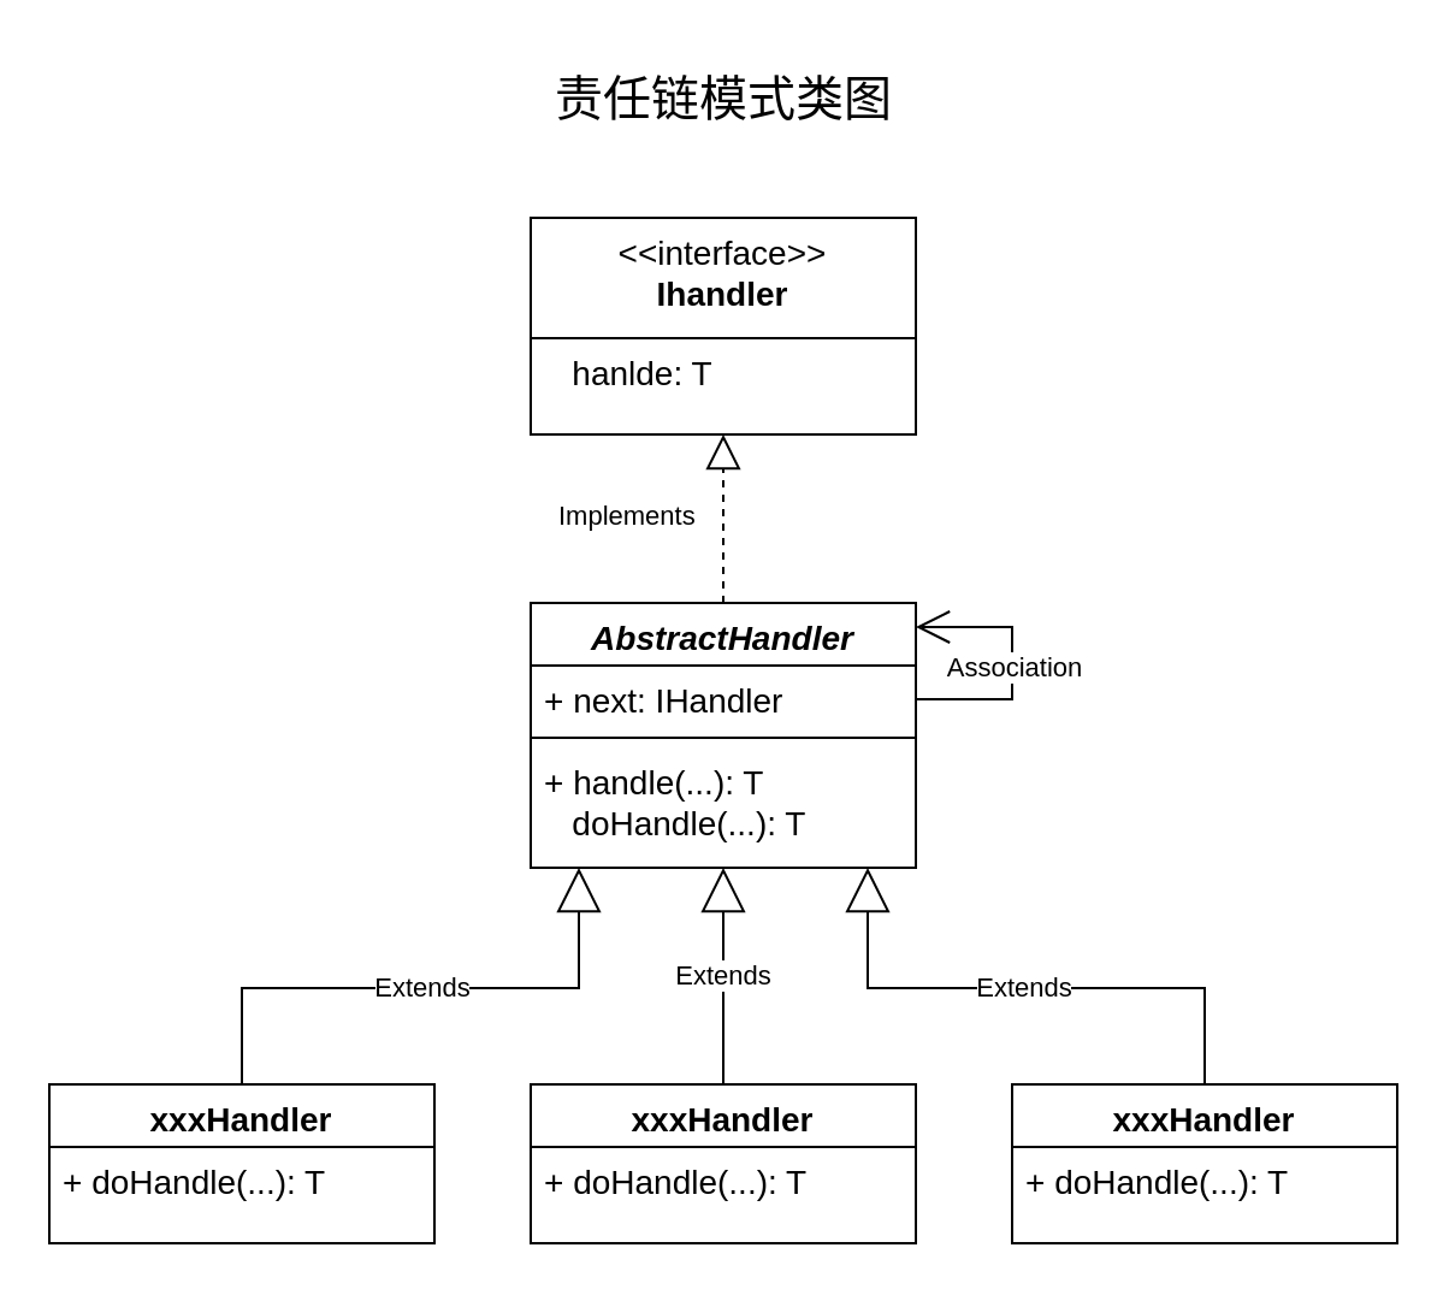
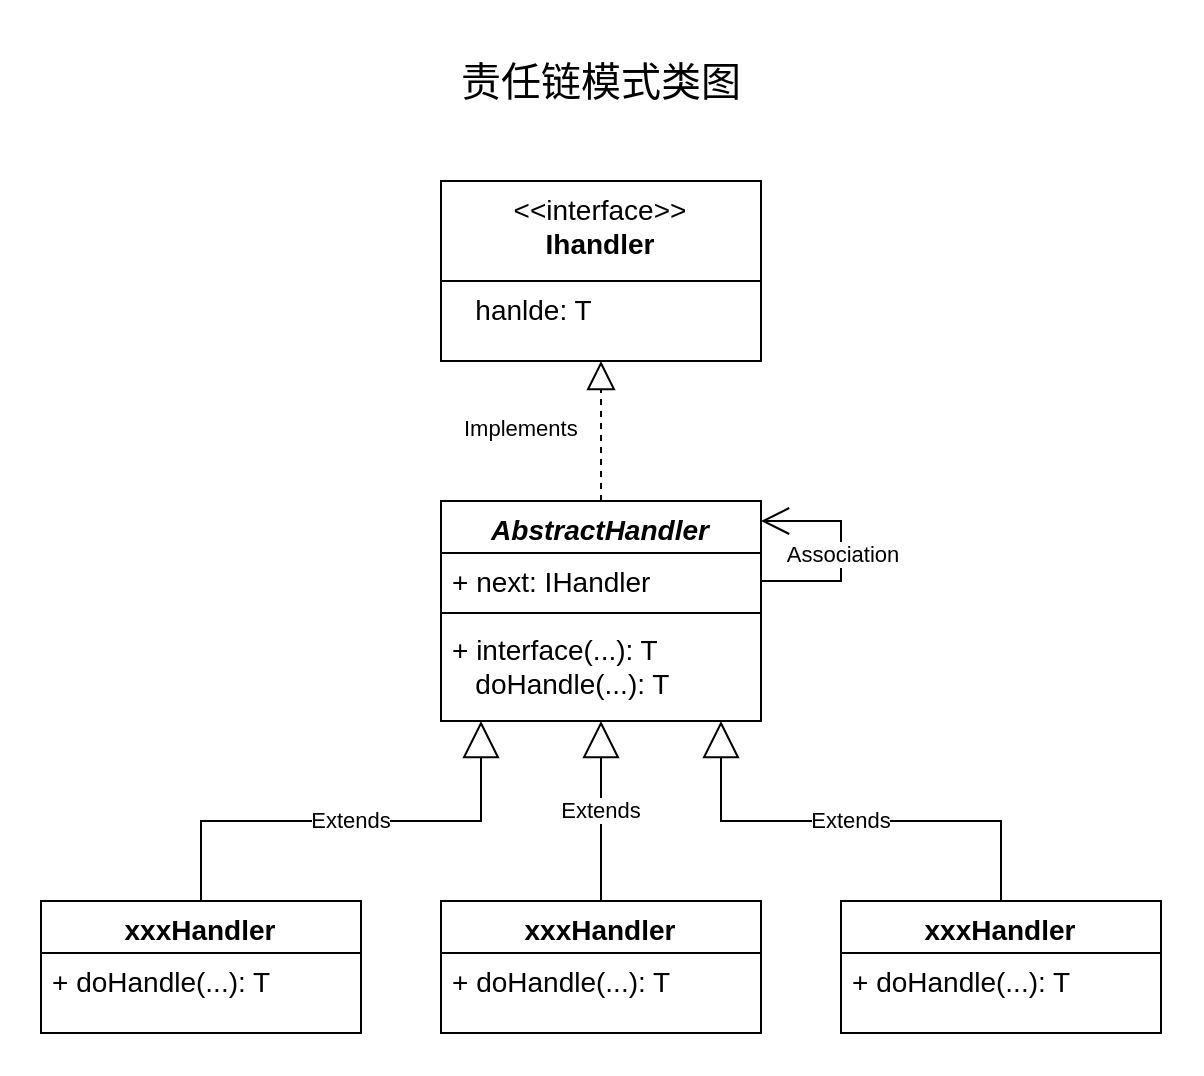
  <mxCell id="0" />
  <mxCell id="1" parent="0" />
  <mxCell id="2" value="&lt;font style=&quot;font-size: 14px;&quot;&gt;&lt;span style=&quot;font-weight: normal;&quot;&gt;&amp;lt;&amp;lt;interface&amp;gt;&amp;gt;&lt;br&gt;&lt;/span&gt;Ihandler&lt;/font&gt;" style="swimlane;fontStyle=1;align=center;verticalAlign=top;childLayout=stackLayout;horizontal=1;startSize=50;horizontalStack=0;resizeParent=1;resizeParentMax=0;resizeLast=0;collapsible=1;marginBottom=0;whiteSpace=wrap;html=1;" vertex="1" parent="1"><mxGeometry x="220" y="90" width="160" height="90" as="geometry"><mxRectangle x="240" y="140" width="110" height="40" as="alternateBounds" /></mxGeometry></mxCell>
  <mxCell id="3" value="&lt;font style=&quot;font-size: 14px;&quot;&gt;&amp;nbsp; &amp;nbsp;hanlde: T&lt;/font&gt;" style="text;strokeColor=none;fillColor=none;align=left;verticalAlign=top;spacingLeft=4;spacingRight=4;overflow=hidden;rotatable=0;points=[[0,0.5],[1,0.5]];portConstraint=eastwest;whiteSpace=wrap;html=1;" vertex="1" parent="2"><mxGeometry y="50" width="160" height="40" as="geometry" /></mxCell>
  <mxCell id="4" value="&lt;i&gt;AbstractHandler&lt;/i&gt;" style="swimlane;fontStyle=1;align=center;verticalAlign=top;childLayout=stackLayout;horizontal=1;startSize=26;horizontalStack=0;resizeParent=1;resizeParentMax=0;resizeLast=0;collapsible=1;marginBottom=0;whiteSpace=wrap;html=1;fontSize=14;" vertex="1" parent="1"><mxGeometry x="220" y="250" width="160" height="110" as="geometry" /></mxCell>
  <mxCell id="5" value="+ next: IHandler" style="text;strokeColor=none;fillColor=none;align=left;verticalAlign=top;spacingLeft=4;spacingRight=4;overflow=hidden;rotatable=0;points=[[0,0.5],[1,0.5]];portConstraint=eastwest;whiteSpace=wrap;html=1;fontSize=14;" vertex="1" parent="4"><mxGeometry y="26" width="160" height="26" as="geometry" /></mxCell>
  <mxCell id="6" value="" style="line;strokeWidth=1;fillColor=none;align=left;verticalAlign=middle;spacingTop=-1;spacingLeft=3;spacingRight=3;rotatable=0;labelPosition=right;points=[];portConstraint=eastwest;strokeColor=inherit;fontSize=14;" vertex="1" parent="4"><mxGeometry y="52" width="160" height="8" as="geometry" /></mxCell>
- <mxCell id="7" value="+ handle(...): T&lt;br&gt;&amp;nbsp; &amp;nbsp;doHandle(...): T" style="text;strokeColor=none;fillColor=none;align=left;verticalAlign=top;spacingLeft=4;spacingRight=4;overflow=hidden;rotatable=0;points=[[0,0.5],[1,0.5]];portConstraint=eastwest;whiteSpace=wrap;html=1;fontSize=14;" vertex="1" parent="4"><mxGeometry y="60" width="160" height="50" as="geometry" /></mxCell>
+ <mxCell id="7" value="+ interface(...): T&lt;br&gt;&amp;nbsp; &amp;nbsp;doHandle(...): T" style="text;strokeColor=none;fillColor=none;align=left;verticalAlign=top;spacingLeft=4;spacingRight=4;overflow=hidden;rotatable=0;points=[[0,0.5],[1,0.5]];portConstraint=eastwest;whiteSpace=wrap;html=1;fontSize=14;" vertex="1" parent="4"><mxGeometry y="60" width="160" height="50" as="geometry" /></mxCell>
  <mxCell id="8" value="" style="endArrow=block;dashed=1;endFill=0;endSize=12;html=1;rounded=0;exitX=0.5;exitY=0;exitDx=0;exitDy=0;" edge="1" parent="1" source="4"><mxGeometry width="160" relative="1" as="geometry"><mxPoint x="310" y="230" as="sourcePoint" /><mxPoint x="300" y="180" as="targetPoint" /></mxGeometry></mxCell>
  <mxCell id="9" value="xxxHandler" style="swimlane;fontStyle=1;align=center;verticalAlign=top;childLayout=stackLayout;horizontal=1;startSize=26;horizontalStack=0;resizeParent=1;resizeParentMax=0;resizeLast=0;collapsible=1;marginBottom=0;whiteSpace=wrap;html=1;fontSize=14;" vertex="1" parent="1"><mxGeometry x="20" y="450" width="160" height="66" as="geometry" /></mxCell>
  <mxCell id="10" value="+ doHandle(...): T" style="text;strokeColor=none;fillColor=none;align=left;verticalAlign=top;spacingLeft=4;spacingRight=4;overflow=hidden;rotatable=0;points=[[0,0.5],[1,0.5]];portConstraint=eastwest;whiteSpace=wrap;html=1;fontSize=14;" vertex="1" parent="9"><mxGeometry y="26" width="160" height="40" as="geometry" /></mxCell>
  <mxCell id="11" value="xxxHandler" style="swimlane;fontStyle=1;align=center;verticalAlign=top;childLayout=stackLayout;horizontal=1;startSize=26;horizontalStack=0;resizeParent=1;resizeParentMax=0;resizeLast=0;collapsible=1;marginBottom=0;whiteSpace=wrap;html=1;fontSize=14;" vertex="1" parent="1"><mxGeometry x="220" y="450" width="160" height="66" as="geometry" /></mxCell>
  <mxCell id="12" value="+ doHandle(...): T" style="text;strokeColor=none;fillColor=none;align=left;verticalAlign=top;spacingLeft=4;spacingRight=4;overflow=hidden;rotatable=0;points=[[0,0.5],[1,0.5]];portConstraint=eastwest;whiteSpace=wrap;html=1;fontSize=14;" vertex="1" parent="11"><mxGeometry y="26" width="160" height="40" as="geometry" /></mxCell>
  <mxCell id="13" value="xxxHandler" style="swimlane;fontStyle=1;align=center;verticalAlign=top;childLayout=stackLayout;horizontal=1;startSize=26;horizontalStack=0;resizeParent=1;resizeParentMax=0;resizeLast=0;collapsible=1;marginBottom=0;whiteSpace=wrap;html=1;fontSize=14;" vertex="1" parent="1"><mxGeometry x="420" y="450" width="160" height="66" as="geometry" /></mxCell>
  <mxCell id="14" value="+ doHandle(...): T" style="text;strokeColor=none;fillColor=none;align=left;verticalAlign=top;spacingLeft=4;spacingRight=4;overflow=hidden;rotatable=0;points=[[0,0.5],[1,0.5]];portConstraint=eastwest;whiteSpace=wrap;html=1;fontSize=14;" vertex="1" parent="13"><mxGeometry y="26" width="160" height="40" as="geometry" /></mxCell>
  <mxCell id="15" value="Extends" style="endArrow=block;endSize=16;endFill=0;html=1;rounded=0;" edge="1" parent="1" source="11"><mxGeometry width="160" relative="1" as="geometry"><mxPoint x="240" y="430" as="sourcePoint" /><mxPoint x="300" y="360" as="targetPoint" /></mxGeometry></mxCell>
  <mxCell id="16" value="Extends" style="endArrow=block;endSize=16;endFill=0;html=1;rounded=0;exitX=0.5;exitY=0;exitDx=0;exitDy=0;" edge="1" parent="1"><mxGeometry width="160" relative="1" as="geometry"><mxPoint x="100" y="450" as="sourcePoint" /><mxPoint x="240" y="360" as="targetPoint" /><Array as="points"><mxPoint x="100" y="410" /><mxPoint x="240" y="410" /></Array></mxGeometry></mxCell>
  <mxCell id="17" value="Extends" style="endArrow=block;endSize=16;endFill=0;html=1;rounded=0;exitX=0.5;exitY=0;exitDx=0;exitDy=0;" edge="1" parent="1" source="13"><mxGeometry width="160" relative="1" as="geometry"><mxPoint x="200" y="320" as="sourcePoint" /><mxPoint x="360" y="360" as="targetPoint" /><Array as="points"><mxPoint x="500" y="410" /><mxPoint x="360" y="410" /></Array></mxGeometry></mxCell>
  <mxCell id="18" value="&lt;span style=&quot;color: rgb(0, 0, 0); font-family: Helvetica; font-size: 11px; font-style: normal; font-variant-ligatures: normal; font-variant-caps: normal; font-weight: 400; letter-spacing: normal; orphans: 2; text-align: center; text-indent: 0px; text-transform: none; widows: 2; word-spacing: 0px; -webkit-text-stroke-width: 0px; background-color: rgb(255, 255, 255); text-decoration-thickness: initial; text-decoration-style: initial; text-decoration-color: initial; float: none; display: inline !important;&quot;&gt;Implements&lt;/span&gt;" style="text;whiteSpace=wrap;html=1;" vertex="1" parent="1"><mxGeometry x="230" y="200" width="80" height="40" as="geometry" /></mxCell>
  <mxCell id="19" value="" style="endArrow=open;endFill=1;endSize=12;html=1;rounded=0;" edge="1" parent="1"><mxGeometry width="160" relative="1" as="geometry"><mxPoint x="380" y="290" as="sourcePoint" /><mxPoint x="380" y="260" as="targetPoint" /><Array as="points"><mxPoint x="420" y="290" /><mxPoint x="420" y="260" /></Array></mxGeometry></mxCell>
  <mxCell id="20" value="Association" style="edgeLabel;html=1;align=center;verticalAlign=middle;resizable=0;points=[];" vertex="1" connectable="0" parent="19"><mxGeometry x="0.036" y="-1" relative="1" as="geometry"><mxPoint x="-1" y="3" as="offset" /></mxGeometry></mxCell>
  <mxCell id="21" value="&lt;font style=&quot;font-size: 20px;&quot;&gt;责任链模式类图&lt;/font&gt;" style="text;html=1;align=center;verticalAlign=middle;resizable=0;points=[];autosize=1;strokeColor=none;fillColor=none;" vertex="1" parent="1"><mxGeometry x="220" y="20" width="160" height="40" as="geometry" /></mxCell>
